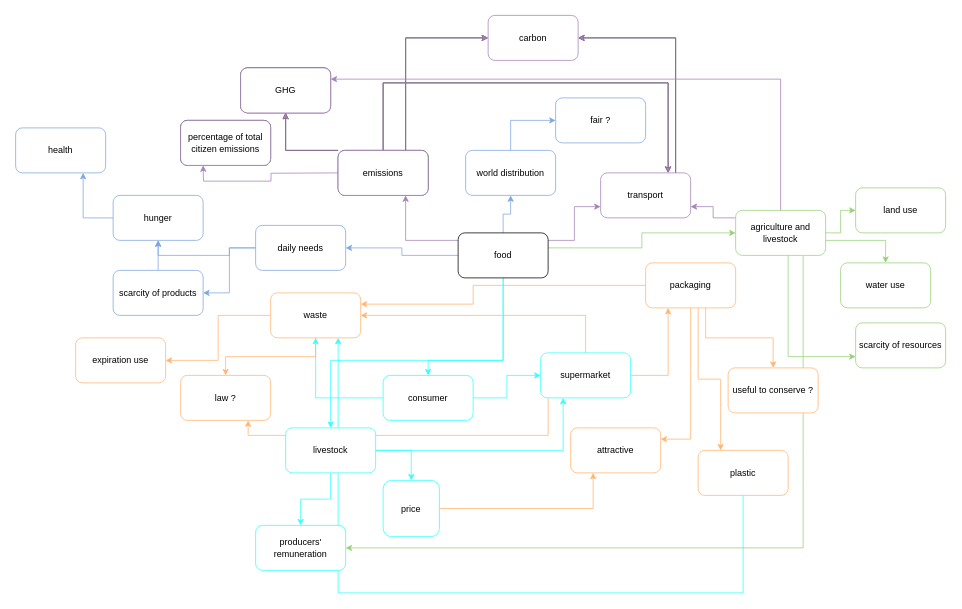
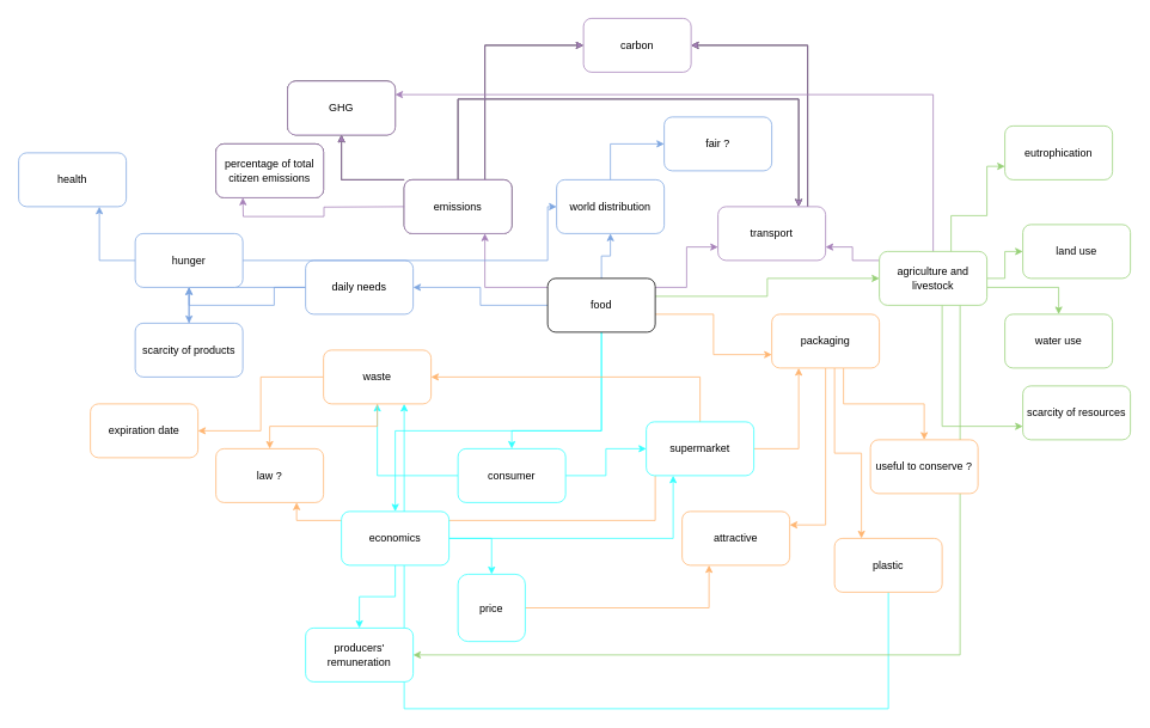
  <mxCell id="0" />
  <mxCell id="1" parent="0" />
  <mxCell id="2" style="edgeStyle=orthogonalEdgeStyle;rounded=0;orthogonalLoop=1;jettySize=auto;html=1;entryX=0.75;entryY=1;entryDx=0;entryDy=0;strokeColor=#33FFFF;" edge="1" parent="1" source="69" target="44"><mxGeometry relative="1" as="geometry"><Array as="points"><mxPoint x="990" y="790" /><mxPoint x="450" y="790" /></Array></mxGeometry></mxCell>
  <mxCell id="3" style="edgeStyle=orthogonalEdgeStyle;rounded=0;orthogonalLoop=1;jettySize=auto;html=1;entryX=1;entryY=0.5;entryDx=0;entryDy=0;strokeColor=#97D077;" edge="1" parent="1" source="55" target="68"><mxGeometry relative="1" as="geometry"><Array as="points"><mxPoint x="1070" y="730" /></Array></mxGeometry></mxCell>
  <mxCell id="4" style="edgeStyle=orthogonalEdgeStyle;rounded=0;orthogonalLoop=1;jettySize=auto;html=1;strokeColor=#33FFFF;" edge="1" parent="1" source="12" target="15"><mxGeometry relative="1" as="geometry"><Array as="points"><mxPoint x="670" y="480" /><mxPoint x="570" y="480" /></Array></mxGeometry></mxCell>
+ <mxCell id="5" style="edgeStyle=orthogonalEdgeStyle;rounded=0;orthogonalLoop=1;jettySize=auto;html=1;entryX=0;entryY=0.75;entryDx=0;entryDy=0;strokeColor=#FFB570;" edge="1" parent="1" source="12" target="27"><mxGeometry relative="1" as="geometry"><Array as="points"><mxPoint x="795" y="350" /><mxPoint x="795" y="395" /></Array></mxGeometry></mxCell>
  <mxCell id="6" style="edgeStyle=orthogonalEdgeStyle;rounded=0;orthogonalLoop=1;jettySize=auto;html=1;strokeColor=#7EA6E0;" edge="1" parent="1" source="12" target="31"><mxGeometry relative="1" as="geometry" /></mxCell>
  <mxCell id="7" style="edgeStyle=orthogonalEdgeStyle;rounded=0;orthogonalLoop=1;jettySize=auto;html=1;entryX=0;entryY=0.75;entryDx=0;entryDy=0;strokeColor=#A680B8;" edge="1" parent="1" source="12" target="34"><mxGeometry relative="1" as="geometry"><Array as="points"><mxPoint x="765" y="320" /><mxPoint x="765" y="275" /></Array></mxGeometry></mxCell>
  <mxCell id="8" style="edgeStyle=orthogonalEdgeStyle;rounded=0;orthogonalLoop=1;jettySize=auto;html=1;entryX=0.75;entryY=1;entryDx=0;entryDy=0;strokeColor=#A680B8;" edge="1" parent="1" source="12" target="38"><mxGeometry relative="1" as="geometry"><Array as="points"><mxPoint x="540" y="320" /></Array></mxGeometry></mxCell>
  <mxCell id="9" style="edgeStyle=orthogonalEdgeStyle;rounded=0;orthogonalLoop=1;jettySize=auto;html=1;strokeColor=#7EA6E0;" edge="1" parent="1" source="12" target="18"><mxGeometry relative="1" as="geometry" /></mxCell>
  <mxCell id="10" style="edgeStyle=orthogonalEdgeStyle;rounded=0;orthogonalLoop=1;jettySize=auto;html=1;entryX=0;entryY=0.5;entryDx=0;entryDy=0;strokeColor=#97D077;" edge="1" parent="1" source="12" target="55"><mxGeometry relative="1" as="geometry"><Array as="points"><mxPoint x="855" y="330" /><mxPoint x="855" y="310" /></Array></mxGeometry></mxCell>
  <mxCell id="11" style="edgeStyle=orthogonalEdgeStyle;rounded=0;orthogonalLoop=1;jettySize=auto;html=1;strokeColor=#33FFFF;" edge="1" parent="1" source="12" target="65"><mxGeometry relative="1" as="geometry"><Array as="points"><mxPoint x="670" y="480" /><mxPoint x="440" y="480" /></Array></mxGeometry></mxCell>
  <mxCell id="12" value="food" style="rounded=1;whiteSpace=wrap;html=1;" vertex="1" parent="1"><mxGeometry x="610" y="310" width="120" height="60" as="geometry" /></mxCell>
  <mxCell id="13" style="edgeStyle=orthogonalEdgeStyle;rounded=0;orthogonalLoop=1;jettySize=auto;html=1;entryX=0;entryY=0.5;entryDx=0;entryDy=0;strokeColor=#33FFFF;" edge="1" parent="1" source="15" target="22"><mxGeometry relative="1" as="geometry" /></mxCell>
  <mxCell id="14" style="edgeStyle=orthogonalEdgeStyle;rounded=0;orthogonalLoop=1;jettySize=auto;html=1;strokeColor=#33FFFF;" edge="1" parent="1" source="15" target="44"><mxGeometry relative="1" as="geometry" /></mxCell>
  <mxCell id="15" value="consumer" style="rounded=1;whiteSpace=wrap;html=1;strokeColor=#33FFFF;" vertex="1" parent="1"><mxGeometry x="510" y="500" width="120" height="60" as="geometry" /></mxCell>
  <mxCell id="16" style="edgeStyle=orthogonalEdgeStyle;rounded=0;orthogonalLoop=1;jettySize=auto;html=1;entryX=0.5;entryY=1;entryDx=0;entryDy=0;strokeColor=#7EA6E0;" edge="1" parent="1" source="18" target="48"><mxGeometry relative="1" as="geometry" /></mxCell>
  <mxCell id="17" style="edgeStyle=orthogonalEdgeStyle;rounded=0;orthogonalLoop=1;jettySize=auto;html=1;strokeColor=#7EA6E0;" edge="1" parent="1" source="18" target="60"><mxGeometry relative="1" as="geometry" /></mxCell>
- <mxCell id="18" value="daily needs" style="rounded=1;whiteSpace=wrap;html=1;strokeColor=#7EA6E0;" vertex="1" parent="1"><mxGeometry x="340" y="300" width="120" height="60" as="geometry" /></mxCell>
+ <mxCell id="18" value="daily needs" style="rounded=1;whiteSpace=wrap;html=1;strokeColor=#7EA6E0;" vertex="1" parent="1"><mxGeometry x="340" y="290" width="120" height="60" as="geometry" /></mxCell>
  <mxCell id="19" style="edgeStyle=orthogonalEdgeStyle;rounded=0;orthogonalLoop=1;jettySize=auto;html=1;entryX=0.25;entryY=1;entryDx=0;entryDy=0;strokeColor=#FFB570;" edge="1" parent="1" source="22" target="27"><mxGeometry relative="1" as="geometry" /></mxCell>
  <mxCell id="20" style="edgeStyle=orthogonalEdgeStyle;rounded=0;orthogonalLoop=1;jettySize=auto;html=1;entryX=1;entryY=0.5;entryDx=0;entryDy=0;strokeColor=#FFB570;" edge="1" parent="1" source="22" target="44"><mxGeometry relative="1" as="geometry"><Array as="points"><mxPoint x="780" y="420" /></Array></mxGeometry></mxCell>
  <mxCell id="21" style="edgeStyle=orthogonalEdgeStyle;rounded=0;orthogonalLoop=1;jettySize=auto;html=1;entryX=0.75;entryY=1;entryDx=0;entryDy=0;strokeColor=#FFB570;" edge="1" parent="1" source="22" target="45"><mxGeometry relative="1" as="geometry"><Array as="points"><mxPoint x="730" y="580" /><mxPoint x="330" y="580" /></Array></mxGeometry></mxCell>
  <mxCell id="22" value="supermarket" style="rounded=1;whiteSpace=wrap;html=1;strokeColor=#33FFFF;" vertex="1" parent="1"><mxGeometry x="720" y="470" width="120" height="60" as="geometry" /></mxCell>
  <mxCell id="23" style="edgeStyle=orthogonalEdgeStyle;rounded=0;orthogonalLoop=1;jettySize=auto;html=1;entryX=1;entryY=0.25;entryDx=0;entryDy=0;strokeColor=#FFB570;" edge="1" parent="1" source="27" target="28"><mxGeometry relative="1" as="geometry"><Array as="points"><mxPoint x="920" y="585" /></Array></mxGeometry></mxCell>
  <mxCell id="24" style="edgeStyle=orthogonalEdgeStyle;rounded=0;orthogonalLoop=1;jettySize=auto;html=1;strokeColor=#FFB570;" edge="1" parent="1" source="27" target="29"><mxGeometry relative="1" as="geometry"><Array as="points"><mxPoint x="940" y="450" /><mxPoint x="1030" y="450" /></Array></mxGeometry></mxCell>
- <mxCell id="25" style="edgeStyle=orthogonalEdgeStyle;rounded=0;orthogonalLoop=1;jettySize=auto;html=1;entryX=1;entryY=0.25;entryDx=0;entryDy=0;strokeColor=#FFB570;" edge="1" parent="1" source="27" target="44"><mxGeometry relative="1" as="geometry"><Array as="points"><mxPoint x="630" y="380" /><mxPoint x="630" y="405" /></Array></mxGeometry></mxCell>
  <mxCell id="26" style="edgeStyle=orthogonalEdgeStyle;rounded=0;orthogonalLoop=1;jettySize=auto;html=1;entryX=0.25;entryY=0;entryDx=0;entryDy=0;strokeColor=#FFB570;" edge="1" parent="1" source="27" target="69"><mxGeometry relative="1" as="geometry"><Array as="points"><mxPoint x="930" y="505" /><mxPoint x="960" y="505" /></Array></mxGeometry></mxCell>
  <mxCell id="27" value="packaging" style="rounded=1;whiteSpace=wrap;html=1;strokeColor=#FFB570;" vertex="1" parent="1"><mxGeometry x="860" y="350" width="120" height="60" as="geometry" /></mxCell>
  <mxCell id="28" value="attractive" style="rounded=1;whiteSpace=wrap;html=1;strokeColor=#FFB570;" vertex="1" parent="1"><mxGeometry x="760" y="570" width="120" height="60" as="geometry" /></mxCell>
  <mxCell id="29" value="useful to conserve ?" style="rounded=1;whiteSpace=wrap;html=1;strokeColor=#FFB570;" vertex="1" parent="1"><mxGeometry x="970" y="490" width="120" height="60" as="geometry" /></mxCell>
  <mxCell id="30" style="edgeStyle=orthogonalEdgeStyle;rounded=0;orthogonalLoop=1;jettySize=auto;html=1;entryX=0;entryY=0.5;entryDx=0;entryDy=0;strokeColor=#7EA6E0;" edge="1" parent="1" source="31" target="32"><mxGeometry relative="1" as="geometry" /></mxCell>
  <mxCell id="31" value="world distribution" style="rounded=1;whiteSpace=wrap;html=1;strokeColor=#7EA6E0;" vertex="1" parent="1"><mxGeometry x="620" y="200" width="120" height="60" as="geometry" /></mxCell>
  <mxCell id="32" value="fair ?" style="rounded=1;whiteSpace=wrap;html=1;strokeColor=#7EA6E0;" vertex="1" parent="1"><mxGeometry x="740" y="130" width="120" height="60" as="geometry" /></mxCell>
  <mxCell id="33" style="edgeStyle=orthogonalEdgeStyle;rounded=0;orthogonalLoop=1;jettySize=auto;html=1;entryX=1;entryY=0.5;entryDx=0;entryDy=0;" edge="1" parent="1" source="34" target="40"><mxGeometry relative="1" as="geometry"><Array as="points"><mxPoint x="900" y="50" /></Array></mxGeometry></mxCell>
  <mxCell id="34" value="transport" style="rounded=1;whiteSpace=wrap;html=1;strokeColor=#A680B8;" vertex="1" parent="1"><mxGeometry x="800" y="230" width="120" height="60" as="geometry" /></mxCell>
  <mxCell id="35" style="edgeStyle=orthogonalEdgeStyle;rounded=0;orthogonalLoop=1;jettySize=auto;html=1;" edge="1" parent="1" source="38" target="41"><mxGeometry relative="1" as="geometry"><Array as="points"><mxPoint x="380" y="200" /></Array></mxGeometry></mxCell>
  <mxCell id="36" style="edgeStyle=orthogonalEdgeStyle;rounded=0;orthogonalLoop=1;jettySize=auto;html=1;entryX=0;entryY=0.5;entryDx=0;entryDy=0;" edge="1" parent="1" source="38" target="40"><mxGeometry relative="1" as="geometry"><Array as="points"><mxPoint x="540" y="50" /></Array></mxGeometry></mxCell>
  <mxCell id="37" style="edgeStyle=orthogonalEdgeStyle;rounded=0;orthogonalLoop=1;jettySize=auto;html=1;entryX=0.75;entryY=0;entryDx=0;entryDy=0;" edge="1" parent="1" source="38" target="34"><mxGeometry relative="1" as="geometry"><Array as="points"><mxPoint x="510" y="110" /><mxPoint x="890" y="110" /></Array></mxGeometry></mxCell>
  <mxCell id="38" value="emissions" style="rounded=1;whiteSpace=wrap;html=1;" vertex="1" parent="1"><mxGeometry x="450" y="200" width="120" height="60" as="geometry" /></mxCell>
  <mxCell id="39" value="percentage of total citizen emissions" style="rounded=1;whiteSpace=wrap;html=1;" vertex="1" parent="1"><mxGeometry x="240" y="160" width="120" height="60" as="geometry" /></mxCell>
  <mxCell id="40" value="carbon" style="rounded=1;whiteSpace=wrap;html=1;strokeColor=#A680B8;" vertex="1" parent="1"><mxGeometry x="650" y="20" width="120" height="60" as="geometry" /></mxCell>
  <mxCell id="41" value="GHG" style="rounded=1;whiteSpace=wrap;html=1;" vertex="1" parent="1"><mxGeometry x="320" y="90" width="120" height="60" as="geometry" /></mxCell>
  <mxCell id="42" style="edgeStyle=orthogonalEdgeStyle;rounded=0;orthogonalLoop=1;jettySize=auto;html=1;strokeColor=#FFB570;" edge="1" parent="1" source="44" target="45"><mxGeometry relative="1" as="geometry" /></mxCell>
  <mxCell id="43" style="edgeStyle=orthogonalEdgeStyle;rounded=0;orthogonalLoop=1;jettySize=auto;html=1;strokeColor=#FFB570;" edge="1" parent="1" source="44" target="70"><mxGeometry relative="1" as="geometry" /></mxCell>
  <mxCell id="44" value="waste" style="rounded=1;whiteSpace=wrap;html=1;strokeColor=#FFB570;" vertex="1" parent="1"><mxGeometry x="360" y="390" width="120" height="60" as="geometry" /></mxCell>
  <mxCell id="45" value="law ?" style="rounded=1;whiteSpace=wrap;html=1;strokeColor=#FFB570;" vertex="1" parent="1"><mxGeometry x="240" y="500" width="120" height="60" as="geometry" /></mxCell>
+ <mxCell id="46" style="edgeStyle=orthogonalEdgeStyle;rounded=0;orthogonalLoop=1;jettySize=auto;html=1;strokeColor=#7EA6E0;" edge="1" parent="1" source="48" target="31"><mxGeometry relative="1" as="geometry"><Array as="points"><mxPoint x="610" y="290" /><mxPoint x="610" y="230" /></Array></mxGeometry></mxCell>
  <mxCell id="47" style="edgeStyle=orthogonalEdgeStyle;rounded=0;orthogonalLoop=1;jettySize=auto;html=1;entryX=0.75;entryY=1;entryDx=0;entryDy=0;strokeColor=#7EA6E0;" edge="1" parent="1" source="48" target="71"><mxGeometry relative="1" as="geometry" /></mxCell>
  <mxCell id="48" value="hunger" style="rounded=1;whiteSpace=wrap;html=1;strokeColor=#7EA6E0;" vertex="1" parent="1"><mxGeometry x="150" y="260" width="120" height="60" as="geometry" /></mxCell>
  <mxCell id="49" style="edgeStyle=orthogonalEdgeStyle;rounded=0;orthogonalLoop=1;jettySize=auto;html=1;entryX=1;entryY=0.75;entryDx=0;entryDy=0;strokeColor=#A680B8;" edge="1" parent="1" source="55" target="34"><mxGeometry relative="1" as="geometry"><Array as="points"><mxPoint x="950" y="290" /><mxPoint x="950" y="275" /></Array></mxGeometry></mxCell>
  <mxCell id="50" style="edgeStyle=orthogonalEdgeStyle;rounded=0;orthogonalLoop=1;jettySize=auto;html=1;entryX=0;entryY=0.5;entryDx=0;entryDy=0;strokeColor=#97D077;" edge="1" parent="1" source="55" target="57"><mxGeometry relative="1" as="geometry" /></mxCell>
  <mxCell id="51" style="edgeStyle=orthogonalEdgeStyle;rounded=0;orthogonalLoop=1;jettySize=auto;html=1;strokeColor=#97D077;" edge="1" parent="1" source="55" target="56"><mxGeometry relative="1" as="geometry"><Array as="points"><mxPoint x="1180" y="320" /></Array></mxGeometry></mxCell>
+ <mxCell id="52" style="edgeStyle=orthogonalEdgeStyle;rounded=0;orthogonalLoop=1;jettySize=auto;html=1;entryX=0;entryY=0.75;entryDx=0;entryDy=0;strokeColor=#97D077;" edge="1" parent="1" source="55" target="58"><mxGeometry relative="1" as="geometry"><Array as="points"><mxPoint x="1060" y="240" /><mxPoint x="1100" y="240" /><mxPoint x="1100" y="185" /></Array></mxGeometry></mxCell>
  <mxCell id="53" style="edgeStyle=orthogonalEdgeStyle;rounded=0;orthogonalLoop=1;jettySize=auto;html=1;entryX=0;entryY=0.75;entryDx=0;entryDy=0;strokeColor=#97D077;" edge="1" parent="1" source="55" target="61"><mxGeometry relative="1" as="geometry"><Array as="points"><mxPoint x="1050" y="475" /></Array></mxGeometry></mxCell>
  <mxCell id="54" style="edgeStyle=orthogonalEdgeStyle;rounded=0;orthogonalLoop=1;jettySize=auto;html=1;entryX=1;entryY=0.25;entryDx=0;entryDy=0;strokeColor=#A680B8;" edge="1" parent="1" source="55" target="41"><mxGeometry relative="1" as="geometry"><Array as="points"><mxPoint x="1040" y="105" /></Array></mxGeometry></mxCell>
  <mxCell id="55" value="agriculture and livestock" style="rounded=1;whiteSpace=wrap;html=1;strokeColor=#97D077;" vertex="1" parent="1"><mxGeometry x="980" y="280" width="120" height="60" as="geometry" /></mxCell>
  <mxCell id="56" value="water use" style="rounded=1;whiteSpace=wrap;html=1;strokeColor=#97D077;" vertex="1" parent="1"><mxGeometry x="1120" y="350" width="120" height="60" as="geometry" /></mxCell>
  <mxCell id="57" value="land use" style="rounded=1;whiteSpace=wrap;html=1;strokeColor=#97D077;" vertex="1" parent="1"><mxGeometry x="1140" y="250" width="120" height="60" as="geometry" /></mxCell>
+ <mxCell id="58" value="eutrophication" style="rounded=1;whiteSpace=wrap;html=1;strokeColor=#97D077;" vertex="1" parent="1"><mxGeometry x="1120" y="140" width="120" height="60" as="geometry" /></mxCell>
  <mxCell id="59" style="edgeStyle=orthogonalEdgeStyle;rounded=0;orthogonalLoop=1;jettySize=auto;html=1;entryX=0.5;entryY=1;entryDx=0;entryDy=0;strokeColor=#7EA6E0;" edge="1" parent="1" source="60" target="48"><mxGeometry relative="1" as="geometry" /></mxCell>
  <mxCell id="60" value="scarcity of products" style="rounded=1;whiteSpace=wrap;html=1;strokeColor=#7EA6E0;" vertex="1" parent="1"><mxGeometry x="150" y="360" width="120" height="60" as="geometry" /></mxCell>
  <mxCell id="61" value="scarcity of resources" style="rounded=1;whiteSpace=wrap;html=1;strokeColor=#97D077;" vertex="1" parent="1"><mxGeometry x="1140" y="430" width="120" height="60" as="geometry" /></mxCell>
  <mxCell id="62" style="edgeStyle=orthogonalEdgeStyle;rounded=0;orthogonalLoop=1;jettySize=auto;html=1;entryX=0.25;entryY=1;entryDx=0;entryDy=0;strokeColor=#33FFFF;" edge="1" parent="1" source="65" target="22"><mxGeometry relative="1" as="geometry" /></mxCell>
  <mxCell id="63" style="edgeStyle=orthogonalEdgeStyle;rounded=0;orthogonalLoop=1;jettySize=auto;html=1;strokeColor=#33FFFF;" edge="1" parent="1" source="65" target="68"><mxGeometry relative="1" as="geometry" /></mxCell>
  <mxCell id="64" style="edgeStyle=orthogonalEdgeStyle;rounded=0;orthogonalLoop=1;jettySize=auto;html=1;strokeColor=#33FFFF;" edge="1" parent="1" source="65" target="67"><mxGeometry relative="1" as="geometry" /></mxCell>
- <mxCell id="65" value="livestock" style="rounded=1;whiteSpace=wrap;html=1;strokeColor=#33FFFF;" vertex="1" parent="1"><mxGeometry x="380" y="570" width="120" height="60" as="geometry" /></mxCell>
+ <mxCell id="65" value="economics" style="rounded=1;whiteSpace=wrap;html=1;strokeColor=#33FFFF;" vertex="1" parent="1"><mxGeometry x="380" y="570" width="120" height="60" as="geometry" /></mxCell>
  <mxCell id="66" style="edgeStyle=orthogonalEdgeStyle;rounded=0;orthogonalLoop=1;jettySize=auto;html=1;entryX=0.25;entryY=1;entryDx=0;entryDy=0;strokeColor=#FFB570;" edge="1" parent="1" source="67" target="28"><mxGeometry relative="1" as="geometry" /></mxCell>
  <mxCell id="67" value="price" style="rounded=1;whiteSpace=wrap;html=1;strokeColor=#33FFFF;" vertex="1" parent="1"><mxGeometry x="510" y="640" width="75" height="75" as="geometry" /></mxCell>
  <mxCell id="68" value="producers' remuneration" style="rounded=1;whiteSpace=wrap;html=1;strokeColor=#33FFFF;" vertex="1" parent="1"><mxGeometry x="340" y="700" width="120" height="60" as="geometry" /></mxCell>
  <mxCell id="69" value="plastic" style="rounded=1;whiteSpace=wrap;html=1;strokeColor=#FFB570;" vertex="1" parent="1"><mxGeometry x="930" y="600" width="120" height="60" as="geometry" /></mxCell>
- <mxCell id="70" value="expiration use" style="rounded=1;whiteSpace=wrap;html=1;strokeColor=#FFB570;" vertex="1" parent="1"><mxGeometry x="100" y="450" width="120" height="60" as="geometry" /></mxCell>
+ <mxCell id="70" value="expiration date" style="rounded=1;whiteSpace=wrap;html=1;strokeColor=#FFB570;" vertex="1" parent="1"><mxGeometry x="100" y="450" width="120" height="60" as="geometry" /></mxCell>
  <mxCell id="71" value="health" style="rounded=1;whiteSpace=wrap;html=1;strokeColor=#7EA6E0;" vertex="1" parent="1"><mxGeometry x="20" y="170" width="120" height="60" as="geometry" /></mxCell>
  <mxCell id="72" value="emissions" style="rounded=1;whiteSpace=wrap;html=1;strokeColor=#A680B8;" vertex="1" parent="1"><mxGeometry x="450" y="200" width="120" height="60" as="geometry" /></mxCell>
  <mxCell id="73" value="percentage of total citizen emissions" style="rounded=1;whiteSpace=wrap;html=1;strokeColor=#A680B8;" vertex="1" parent="1"><mxGeometry x="240" y="160" width="120" height="60" as="geometry" /></mxCell>
  <mxCell id="74" value="GHG" style="rounded=1;whiteSpace=wrap;html=1;strokeColor=#A680B8;" vertex="1" parent="1"><mxGeometry x="320" y="90" width="120" height="60" as="geometry" /></mxCell>
  <mxCell id="75" style="edgeStyle=orthogonalEdgeStyle;rounded=0;orthogonalLoop=1;jettySize=auto;html=1;entryX=0.25;entryY=1;entryDx=0;entryDy=0;strokeColor=#A680B8;" edge="1" parent="1"><mxGeometry relative="1" as="geometry"><mxPoint x="450" y="230" as="sourcePoint" /><mxPoint x="270" y="220" as="targetPoint" /></mxGeometry></mxCell>
  <mxCell id="76" style="edgeStyle=orthogonalEdgeStyle;rounded=0;orthogonalLoop=1;jettySize=auto;html=1;strokeColor=#A680B8;" edge="1" parent="1"><mxGeometry relative="1" as="geometry"><mxPoint x="450" y="200" as="sourcePoint" /><mxPoint x="380" y="150" as="targetPoint" /><Array as="points"><mxPoint x="380" y="200" /></Array></mxGeometry></mxCell>
  <mxCell id="77" style="edgeStyle=orthogonalEdgeStyle;rounded=0;orthogonalLoop=1;jettySize=auto;html=1;entryX=0.75;entryY=0;entryDx=0;entryDy=0;strokeColor=#A680B8;" edge="1" parent="1"><mxGeometry relative="1" as="geometry"><mxPoint x="510" y="200" as="sourcePoint" /><mxPoint x="890" y="230" as="targetPoint" /><Array as="points"><mxPoint x="510" y="110" /><mxPoint x="890" y="110" /></Array></mxGeometry></mxCell>
  <mxCell id="78" style="edgeStyle=orthogonalEdgeStyle;rounded=0;orthogonalLoop=1;jettySize=auto;html=1;entryX=0;entryY=0.5;entryDx=0;entryDy=0;strokeColor=#A680B8;" edge="1" parent="1"><mxGeometry relative="1" as="geometry"><mxPoint x="540" y="200" as="sourcePoint" /><mxPoint x="650" y="50" as="targetPoint" /><Array as="points"><mxPoint x="540" y="50" /></Array></mxGeometry></mxCell>
  <mxCell id="79" style="edgeStyle=orthogonalEdgeStyle;rounded=0;orthogonalLoop=1;jettySize=auto;html=1;entryX=1;entryY=0.5;entryDx=0;entryDy=0;strokeColor=#A680B8;" edge="1" parent="1"><mxGeometry relative="1" as="geometry"><mxPoint x="900" y="230" as="sourcePoint" /><mxPoint x="770" y="50" as="targetPoint" /><Array as="points"><mxPoint x="900" y="50" /></Array></mxGeometry></mxCell>
